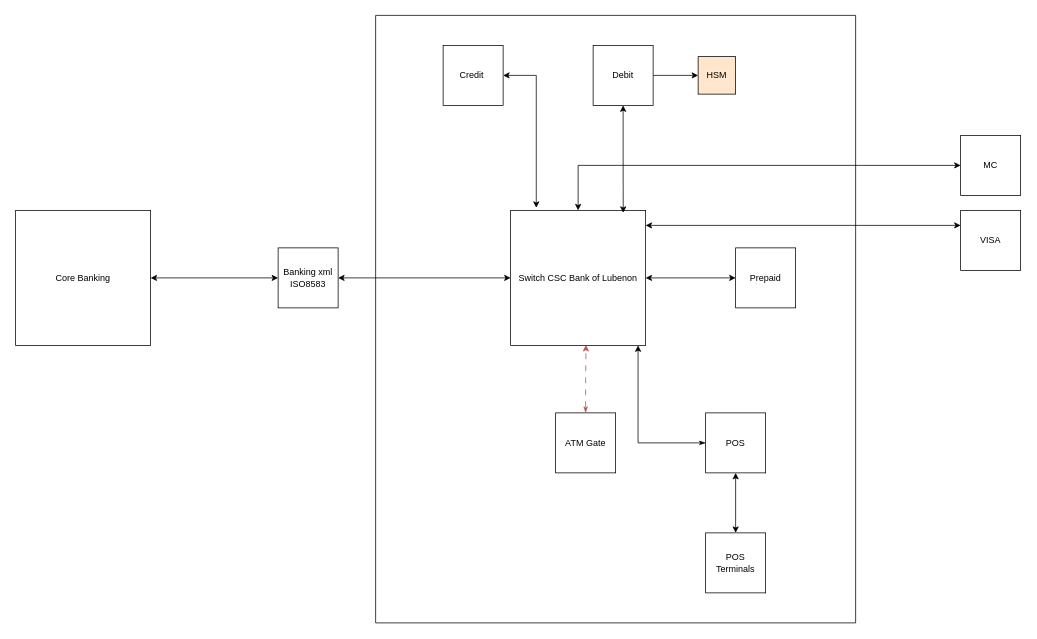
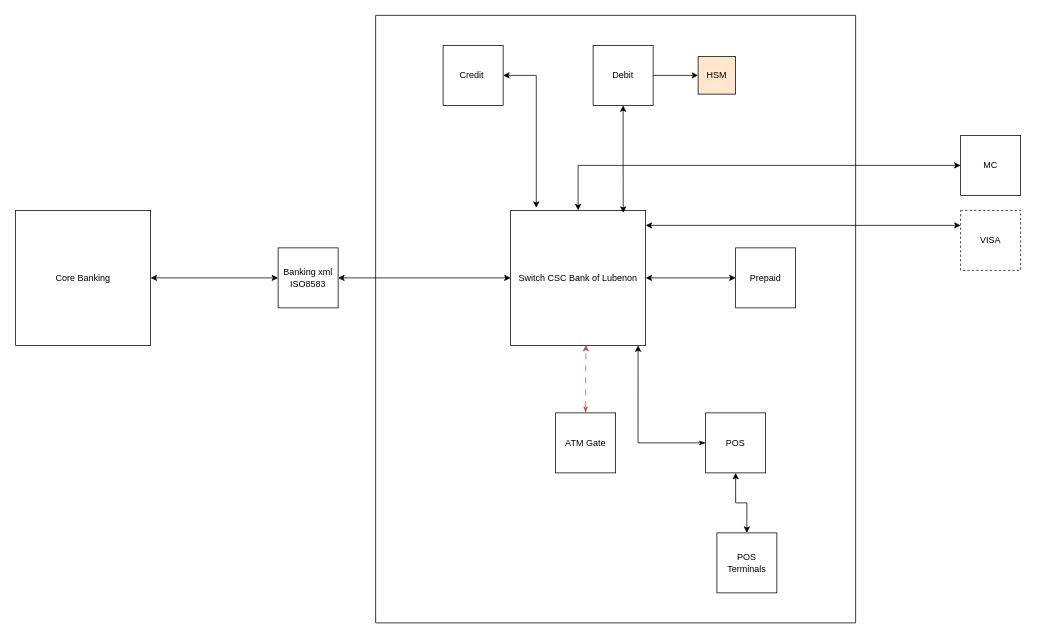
  <mxCell id="0" />
  <mxCell id="1" parent="0" />
  <mxCell id="2" style="edgeStyle=orthogonalEdgeStyle;rounded=0;orthogonalLoop=1;jettySize=auto;html=1;startArrow=classic;startFill=1;" edge="1" parent="1" source="3" target="14"><mxGeometry relative="1" as="geometry" /></mxCell>
  <mxCell id="3" value="Core Banking" style="whiteSpace=wrap;html=1;aspect=fixed;" vertex="1" parent="1"><mxGeometry x="20" y="280" width="180" height="180" as="geometry" /></mxCell>
  <mxCell id="4" style="edgeStyle=orthogonalEdgeStyle;rounded=0;orthogonalLoop=1;jettySize=auto;html=1;entryX=0;entryY=0.5;entryDx=0;entryDy=0;startArrow=classic;startFill=1;" edge="1" parent="1" source="7" target="22"><mxGeometry relative="1" as="geometry"><Array as="points"><mxPoint x="770" y="220" /></Array></mxGeometry></mxCell>
  <mxCell id="5" style="edgeStyle=orthogonalEdgeStyle;rounded=0;orthogonalLoop=1;jettySize=auto;html=1;entryX=0;entryY=0.25;entryDx=0;entryDy=0;startArrow=classic;startFill=1;" edge="1" parent="1" source="7" target="23"><mxGeometry relative="1" as="geometry"><Array as="points"><mxPoint x="1280" y="300" /></Array></mxGeometry></mxCell>
  <mxCell id="6" style="edgeStyle=orthogonalEdgeStyle;rounded=0;orthogonalLoop=1;jettySize=auto;html=1;startArrow=classic;startFill=1;" edge="1" parent="1" source="7" target="25"><mxGeometry relative="1" as="geometry" /></mxCell>
  <mxCell id="7" value="Switch CSC Bank of Lubenon" style="whiteSpace=wrap;html=1;aspect=fixed;" vertex="1" parent="1"><mxGeometry x="680" y="280" width="180" height="180" as="geometry" /></mxCell>
  <mxCell id="8" value="Credit&amp;nbsp;" style="whiteSpace=wrap;html=1;aspect=fixed;" vertex="1" parent="1"><mxGeometry x="590" y="60" width="80" height="80" as="geometry" /></mxCell>
  <mxCell id="9" style="edgeStyle=orthogonalEdgeStyle;rounded=0;orthogonalLoop=1;jettySize=auto;html=1;entryX=0;entryY=0.5;entryDx=0;entryDy=0;" edge="1" parent="1" source="10" target="18"><mxGeometry relative="1" as="geometry" /></mxCell>
  <mxCell id="10" value="Debit" style="whiteSpace=wrap;html=1;aspect=fixed;" vertex="1" parent="1"><mxGeometry x="790" y="60" width="80" height="80" as="geometry" /></mxCell>
  <mxCell id="11" style="edgeStyle=orthogonalEdgeStyle;rounded=0;orthogonalLoop=1;jettySize=auto;html=1;entryX=0.19;entryY=-0.019;entryDx=0;entryDy=0;entryPerimeter=0;startArrow=classic;startFill=1;" edge="1" parent="1" source="8" target="7"><mxGeometry relative="1" as="geometry" /></mxCell>
  <mxCell id="12" style="edgeStyle=orthogonalEdgeStyle;rounded=0;orthogonalLoop=1;jettySize=auto;html=1;entryX=0.834;entryY=0.018;entryDx=0;entryDy=0;entryPerimeter=0;startArrow=classic;startFill=1;" edge="1" parent="1" source="10" target="7"><mxGeometry relative="1" as="geometry" /></mxCell>
  <mxCell id="13" style="edgeStyle=orthogonalEdgeStyle;rounded=0;orthogonalLoop=1;jettySize=auto;html=1;entryX=0;entryY=0.5;entryDx=0;entryDy=0;startArrow=classic;startFill=1;" edge="1" parent="1" source="14" target="7"><mxGeometry relative="1" as="geometry" /></mxCell>
  <mxCell id="14" value="Banking xml ISO8583" style="whiteSpace=wrap;html=1;aspect=fixed;" vertex="1" parent="1"><mxGeometry x="370" y="330" width="80" height="80" as="geometry" /></mxCell>
  <mxCell id="15" value="POS" style="whiteSpace=wrap;html=1;aspect=fixed;" vertex="1" parent="1"><mxGeometry x="940" y="550" width="80" height="80" as="geometry" /></mxCell>
  <mxCell id="16" style="edgeStyle=orthogonalEdgeStyle;rounded=0;orthogonalLoop=1;jettySize=auto;html=1;entryX=0.5;entryY=1;entryDx=0;entryDy=0;startArrow=classic;startFill=1;" edge="1" parent="1" source="17" target="15"><mxGeometry relative="1" as="geometry" /></mxCell>
- <mxCell id="17" value="POS Terminals" style="whiteSpace=wrap;html=1;aspect=fixed;" vertex="1" parent="1"><mxGeometry x="940" y="710" width="80" height="80" as="geometry" /></mxCell>
+ <mxCell id="17" value="POS Terminals" style="whiteSpace=wrap;html=1;aspect=fixed;" vertex="1" parent="1"><mxGeometry x="955" y="710" width="80" height="80" as="geometry" /></mxCell>
  <mxCell id="18" value="HSM" style="rounded=0;whiteSpace=wrap;html=1;fillColor=#ffe6cc;" vertex="1" parent="1"><mxGeometry x="930" y="75" width="50" height="50" as="geometry" /></mxCell>
  <mxCell id="19" value="ATM Gate" style="whiteSpace=wrap;html=1;aspect=fixed;" vertex="1" parent="1"><mxGeometry x="740" y="550" width="80" height="80" as="geometry" /></mxCell>
  <mxCell id="20" style="edgeStyle=orthogonalEdgeStyle;rounded=0;orthogonalLoop=1;jettySize=auto;html=1;entryX=0.558;entryY=0.997;entryDx=0;entryDy=0;entryPerimeter=0;startArrow=classicThin;startFill=1;flowAnimation=1;fillColor=#f8cecc;strokeColor=#b85450;" edge="1" parent="1" source="19" target="7"><mxGeometry relative="1" as="geometry" /></mxCell>
  <mxCell id="21" style="edgeStyle=orthogonalEdgeStyle;rounded=0;orthogonalLoop=1;jettySize=auto;html=1;entryX=0.944;entryY=1;entryDx=0;entryDy=0;entryPerimeter=0;startArrow=classicThin;startFill=1;" edge="1" parent="1" source="15" target="7"><mxGeometry relative="1" as="geometry" /></mxCell>
  <mxCell id="22" value="MC" style="whiteSpace=wrap;html=1;aspect=fixed;" vertex="1" parent="1"><mxGeometry x="1280" y="180" width="80" height="80" as="geometry" /></mxCell>
- <mxCell id="23" value="VISA" style="whiteSpace=wrap;html=1;aspect=fixed;" vertex="1" parent="1"><mxGeometry x="1280" y="280" width="80" height="80" as="geometry" /></mxCell>
+ <mxCell id="23" value="VISA" style="whiteSpace=wrap;html=1;aspect=fixed;dashed=1;" vertex="1" parent="1"><mxGeometry x="1280" y="280" width="80" height="80" as="geometry" /></mxCell>
  <mxCell id="24" value="" style="swimlane;startSize=0;" vertex="1" parent="1"><mxGeometry x="500" y="20" width="640" height="810" as="geometry" /></mxCell>
  <mxCell id="25" value="Prepaid" style="whiteSpace=wrap;html=1;aspect=fixed;" vertex="1" parent="24"><mxGeometry x="480" y="310" width="80" height="80" as="geometry" /></mxCell>
